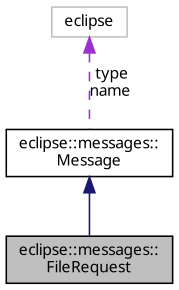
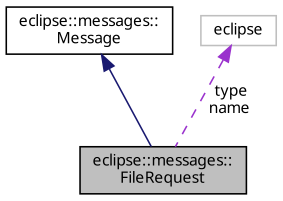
  digraph {
    fontname="Noto Sans"
    node [color=black fillcolor=white fontname="Noto Sans" fontsize=10 shape=record style=filled]
    edge [dir=back fontname="Noto Sans" fontsize=10 labelfontname=Helvetica labelfontsize=10]
    n1 [fillcolor=grey75 fontcolor=black height=0.2 label="eclipse::messages::\lFileRequest" width=0.4]
    n2 [height=0.2 label="eclipse::messages::\lMessage" width=0.4]
    n3 [color=grey75 height=0.2 label=eclipse width=0.4]
    n2 -> n1 [color=midnightblue style=solid]
-   n3 -> n2 [color=darkorchid3 label=" type\nname" style=dashed]
+   n3 -> n1 [color=darkorchid3 label=" type\nname" style=dashed]
  }
